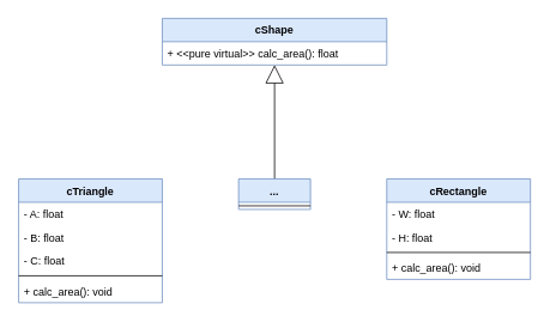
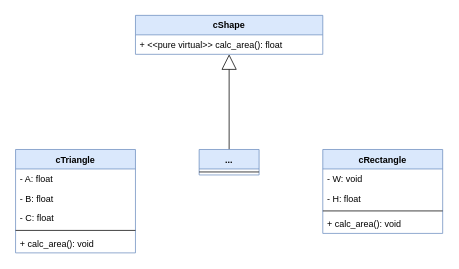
  <mxCell id="0" />
  <mxCell id="1" parent="0" />
  <mxCell id="2" value="cShape" style="swimlane;fontStyle=1;align=center;verticalAlign=top;childLayout=stackLayout;horizontal=1;startSize=26;horizontalStack=0;resizeParent=1;resizeParentMax=0;resizeLast=0;collapsible=1;marginBottom=0;fillColor=#dae8fc;strokeColor=#6c8ebf;" parent="1" vertex="1"><mxGeometry x="180" y="20" width="250" height="52" as="geometry" /></mxCell>
  <mxCell id="3" value="+ &lt;&lt;pure virtual&gt;&gt; calc_area(): float" style="text;strokeColor=none;fillColor=none;align=left;verticalAlign=top;spacingLeft=4;spacingRight=4;overflow=hidden;rotatable=0;points=[[0,0.5],[1,0.5]];portConstraint=eastwest;" parent="2" vertex="1"><mxGeometry y="26" width="250" height="26" as="geometry" /></mxCell>
  <mxCell id="4" value="cTriangle" style="swimlane;fontStyle=1;align=center;verticalAlign=top;childLayout=stackLayout;horizontal=1;startSize=26;horizontalStack=0;resizeParent=1;resizeParentMax=0;resizeLast=0;collapsible=1;marginBottom=0;fillColor=#dae8fc;strokeColor=#6c8ebf;" parent="1" vertex="1"><mxGeometry x="20" y="199" width="160" height="138" as="geometry" /></mxCell>
  <mxCell id="5" value="- A: float" style="text;strokeColor=none;fillColor=none;align=left;verticalAlign=top;spacingLeft=4;spacingRight=4;overflow=hidden;rotatable=0;points=[[0,0.5],[1,0.5]];portConstraint=eastwest;" parent="4" vertex="1"><mxGeometry y="26" width="160" height="26" as="geometry" /></mxCell>
  <mxCell id="6" value="- B: float" style="text;strokeColor=none;fillColor=none;align=left;verticalAlign=top;spacingLeft=4;spacingRight=4;overflow=hidden;rotatable=0;points=[[0,0.5],[1,0.5]];portConstraint=eastwest;" parent="4" vertex="1"><mxGeometry y="52" width="160" height="26" as="geometry" /></mxCell>
  <mxCell id="7" value="- C: float" style="text;strokeColor=none;fillColor=none;align=left;verticalAlign=top;spacingLeft=4;spacingRight=4;overflow=hidden;rotatable=0;points=[[0,0.5],[1,0.5]];portConstraint=eastwest;" parent="4" vertex="1"><mxGeometry y="78" width="160" height="26" as="geometry" /></mxCell>
  <mxCell id="8" value="" style="line;strokeWidth=1;fillColor=none;align=left;verticalAlign=middle;spacingTop=-1;spacingLeft=3;spacingRight=3;rotatable=0;labelPosition=right;points=[];portConstraint=eastwest;" parent="4" vertex="1"><mxGeometry y="104" width="160" height="8" as="geometry" /></mxCell>
  <mxCell id="9" value="+ calc_area(): void" style="text;strokeColor=none;fillColor=none;align=left;verticalAlign=top;spacingLeft=4;spacingRight=4;overflow=hidden;rotatable=0;points=[[0,0.5],[1,0.5]];portConstraint=eastwest;" parent="4" vertex="1"><mxGeometry y="112" width="160" height="26" as="geometry" /></mxCell>
  <mxCell id="10" value="cRectangle" style="swimlane;fontStyle=1;align=center;verticalAlign=top;childLayout=stackLayout;horizontal=1;startSize=26;horizontalStack=0;resizeParent=1;resizeParentMax=0;resizeLast=0;collapsible=1;marginBottom=0;fillColor=#dae8fc;strokeColor=#6c8ebf;" parent="1" vertex="1"><mxGeometry x="430" y="199" width="160" height="112" as="geometry" /></mxCell>
- <mxCell id="11" value="- W: float" style="text;strokeColor=none;fillColor=none;align=left;verticalAlign=top;spacingLeft=4;spacingRight=4;overflow=hidden;rotatable=0;points=[[0,0.5],[1,0.5]];portConstraint=eastwest;" parent="10" vertex="1"><mxGeometry y="26" width="160" height="26" as="geometry" /></mxCell>
+ <mxCell id="11" value="- W: void" style="text;strokeColor=none;fillColor=none;align=left;verticalAlign=top;spacingLeft=4;spacingRight=4;overflow=hidden;rotatable=0;points=[[0,0.5],[1,0.5]];portConstraint=eastwest;" parent="10" vertex="1"><mxGeometry y="26" width="160" height="26" as="geometry" /></mxCell>
  <mxCell id="12" value="- H: float" style="text;strokeColor=none;fillColor=none;align=left;verticalAlign=top;spacingLeft=4;spacingRight=4;overflow=hidden;rotatable=0;points=[[0,0.5],[1,0.5]];portConstraint=eastwest;" parent="10" vertex="1"><mxGeometry y="52" width="160" height="26" as="geometry" /></mxCell>
  <mxCell id="13" value="" style="line;strokeWidth=1;fillColor=none;align=left;verticalAlign=middle;spacingTop=-1;spacingLeft=3;spacingRight=3;rotatable=0;labelPosition=right;points=[];portConstraint=eastwest;" parent="10" vertex="1"><mxGeometry y="78" width="160" height="8" as="geometry" /></mxCell>
  <mxCell id="14" value="+ calc_area(): void" style="text;strokeColor=none;fillColor=none;align=left;verticalAlign=top;spacingLeft=4;spacingRight=4;overflow=hidden;rotatable=0;points=[[0,0.5],[1,0.5]];portConstraint=eastwest;" parent="10" vertex="1"><mxGeometry y="86" width="160" height="26" as="geometry" /></mxCell>
  <mxCell id="15" style="edgeStyle=orthogonalEdgeStyle;rounded=0;orthogonalLoop=1;jettySize=auto;html=1;endArrow=block;endFill=0;endSize=18;" edge="1" parent="1" source="16" target="2"><mxGeometry relative="1" as="geometry" /></mxCell>
  <mxCell id="16" value="..." style="swimlane;fontStyle=1;align=center;verticalAlign=top;childLayout=stackLayout;horizontal=1;startSize=26;horizontalStack=0;resizeParent=1;resizeParentMax=0;resizeLast=0;collapsible=1;marginBottom=0;fillColor=#dae8fc;strokeColor=#6c8ebf;" vertex="1" parent="1"><mxGeometry x="265" y="199" width="80" height="34" as="geometry" /></mxCell>
  <mxCell id="17" value="" style="line;strokeWidth=1;fillColor=none;align=left;verticalAlign=middle;spacingTop=-1;spacingLeft=3;spacingRight=3;rotatable=0;labelPosition=right;points=[];portConstraint=eastwest;" vertex="1" parent="16"><mxGeometry y="26" width="80" height="8" as="geometry" /></mxCell>
